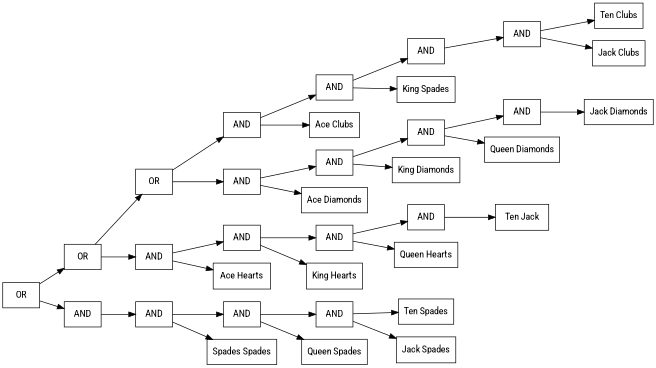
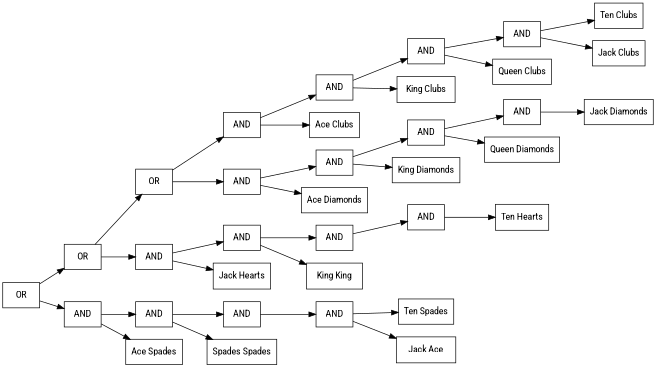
  digraph {
    fontname="Roboto Condensed"
    rankdir=LR
    splines=spline
    node [fontname="Roboto Condensed" shape=record]
    edge [fontname="Roboto Condensed"]
    n1 [label=OR]
    n2 [label=OR]
    n3 [label=AND]
    n4 [label=OR]
    n5 [label=AND]
    n6 [label=AND]
+   n7 [label="Ace Spades"]
    n8 [label=AND]
    n9 [label=AND]
    n10 [label=AND]
-   n11 [label="Ace Hearts"]
+   n11 [label="Jack Hearts"]
    n12 [label=AND]
    n13 [label="Spades Spades"]
    n14 [label=AND]
    n15 [label="Ace Clubs"]
    n16 [label=AND]
    n17 [label="Ace Diamonds"]
    n18 [label=AND]
-   n19 [label="King Hearts"]
+   n19 [label="King King"]
    n20 [label=AND]
-   n21 [label="Queen Spades"]
    n22 [label=AND]
-   n23 [label="King Spades"]
+   n23 [label="King Clubs"]
    n24 [label=AND]
    n25 [label="King Diamonds"]
    n26 [label=AND]
-   n27 [label="Queen Hearts"]
    n28 [label="Ten Spades"]
-   n29 [label="Jack Spades"]
+   n29 [label="Jack Ace"]
    n30 [label=AND]
+   n31 [label="Queen Clubs"]
    n32 [label=AND]
    n33 [label="Queen Diamonds"]
-   n34 [label="Ten Jack"]
+   n34 [label="Ten Hearts"]
    n35 [label="Ten Clubs"]
    n36 [label="Jack Clubs"]
    n37 [label="Jack Diamonds"]
    n1 -> n2
    n1 -> n3
    n2 -> n4
    n2 -> n5
    n3 -> n6
+   n3 -> n7
    n4 -> n8
    n4 -> n9
    n5 -> n10
    n5 -> n11
    n6 -> n12
    n6 -> n13
    n8 -> n14
    n8 -> n15
    n9 -> n16
    n9 -> n17
    n10 -> n18
    n10 -> n19
    n12 -> n20
-   n12 -> n21
    n14 -> n22
    n14 -> n23
    n16 -> n24
    n16 -> n25
    n18 -> n26
-   n18 -> n27
    n20 -> n28
    n20 -> n29
    n22 -> n30
+   n22 -> n31
    n24 -> n32
    n24 -> n33
    n26 -> n34
    n30 -> n35
    n30 -> n36
    n32 -> n37
  }
